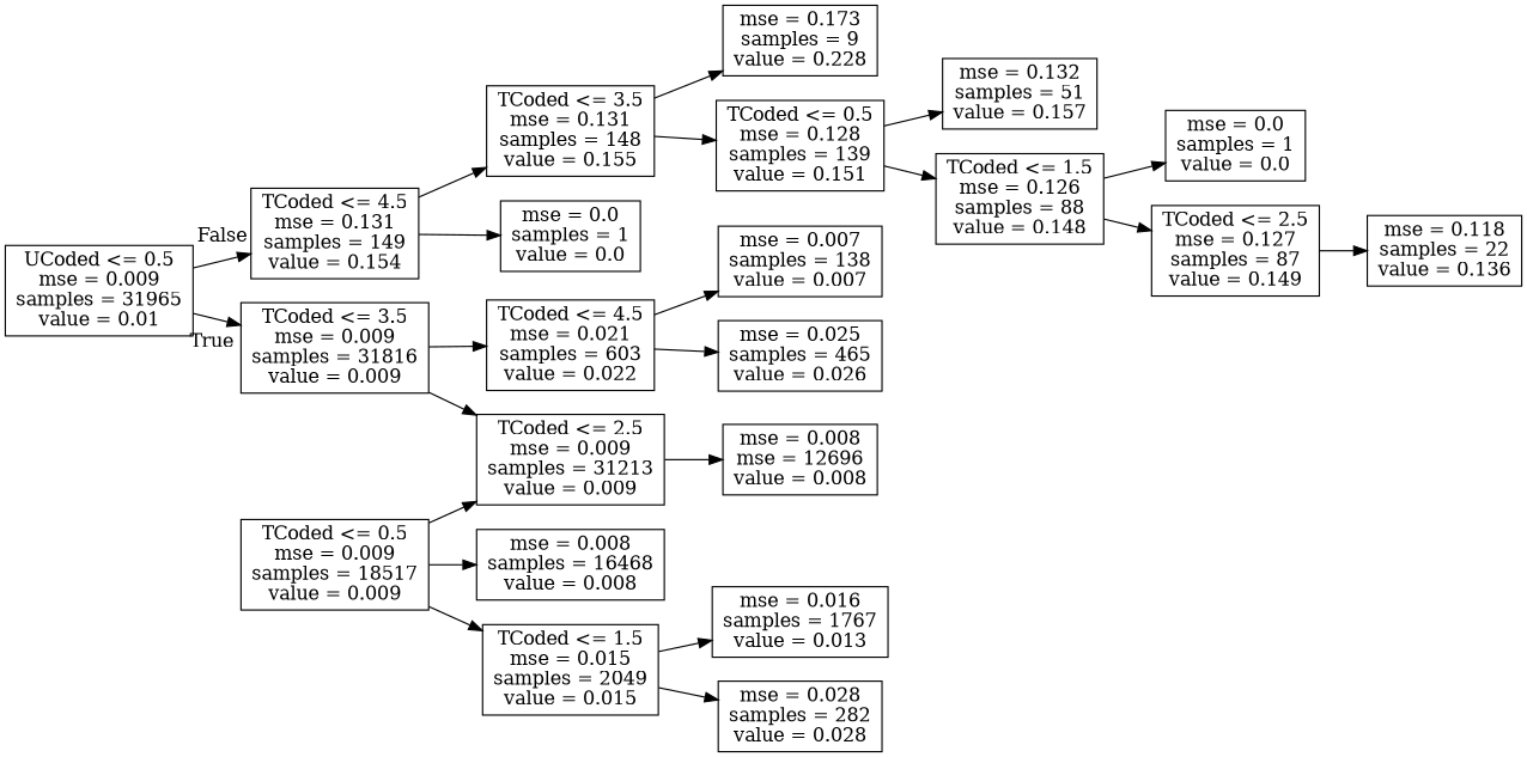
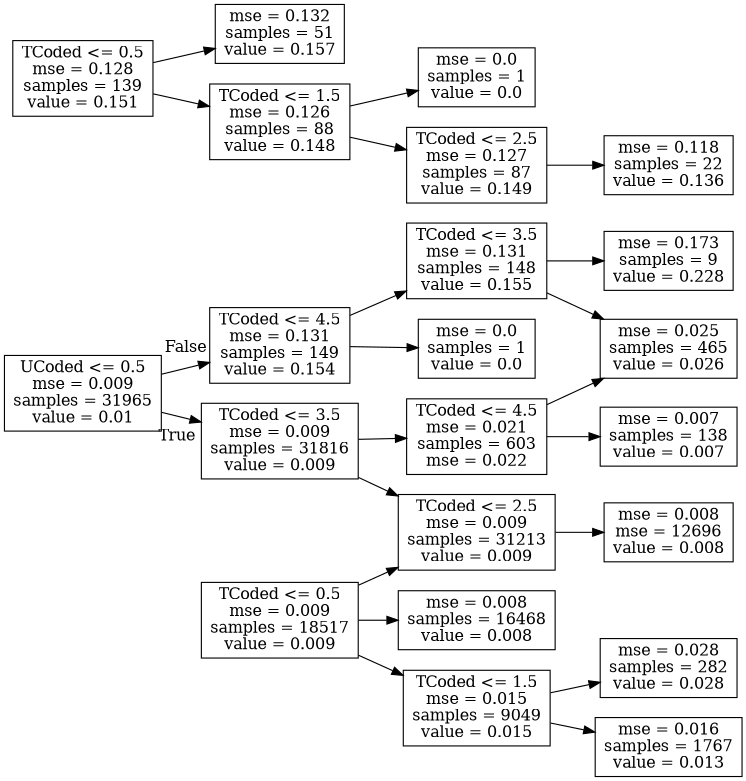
  digraph {
    rankdir=LR
    node [shape=box]
    n1 [label="UCoded <= 0.5\nmse = 0.009\nsamples = 31965\nvalue = 0.01"]
    n2 [label="TCoded <= 3.5\nmse = 0.009\nsamples = 31816\nvalue = 0.009"]
    n3 [label="TCoded <= 4.5\nmse = 0.131\nsamples = 149\nvalue = 0.154"]
    n4 [label="TCoded <= 2.5\nmse = 0.009\nsamples = 31213\nvalue = 0.009"]
-   n5 [label="TCoded <= 4.5\nmse = 0.021\nsamples = 603\nvalue = 0.022"]
+   n5 [label="TCoded <= 4.5\nmse = 0.021\nsamples = 603\nmse = 0.022"]
    n6 [label="TCoded <= 3.5\nmse = 0.131\nsamples = 148\nvalue = 0.155"]
    n7 [label="mse = 0.0\nsamples = 1\nvalue = 0.0"]
    n8 [label="mse = 0.008\nmse = 12696\nvalue = 0.008"]
    n9 [label="mse = 0.025\nsamples = 465\nvalue = 0.026"]
    n10 [label="mse = 0.007\nsamples = 138\nvalue = 0.007"]
    n11 [label="TCoded <= 0.5\nmse = 0.009\nsamples = 18517\nvalue = 0.009"]
    n12 [label="mse = 0.008\nsamples = 16468\nvalue = 0.008"]
-   n13 [label="TCoded <= 1.5\nmse = 0.015\nsamples = 2049\nvalue = 0.015"]
+   n13 [label="TCoded <= 1.5\nmse = 0.015\nsamples = 9049\nvalue = 0.015"]
    n14 [label="mse = 0.028\nsamples = 282\nvalue = 0.028"]
    n15 [label="mse = 0.016\nsamples = 1767\nvalue = 0.013"]
    n16 [label="TCoded <= 0.5\nmse = 0.128\nsamples = 139\nvalue = 0.151"]
    n17 [label="mse = 0.173\nsamples = 9\nvalue = 0.228"]
    n18 [label="mse = 0.132\nsamples = 51\nvalue = 0.157"]
    n19 [label="TCoded <= 1.5\nmse = 0.126\nsamples = 88\nvalue = 0.148"]
    n20 [label="mse = 0.0\nsamples = 1\nvalue = 0.0"]
    n21 [label="TCoded <= 2.5\nmse = 0.127\nsamples = 87\nvalue = 0.149"]
    n22 [label="mse = 0.118\nsamples = 22\nvalue = 0.136"]
    n1 -> n2 [headlabel=True labelangle=45 labeldistance=2.5]
    n1 -> n3 [headlabel=False labelangle=-45 labeldistance=2.5]
    n2 -> n4
    n2 -> n5
    n3 -> n6
    n3 -> n7
    n4 -> n8
    n5 -> n9
    n5 -> n10
-   n6 -> n16
+   n6 -> n9
    n6 -> n17
    n11 -> n4
    n11 -> n12
    n11 -> n13
    n13 -> n14
    n13 -> n15
    n16 -> n18
    n16 -> n19
    n19 -> n20
    n19 -> n21
    n21 -> n22
  }
